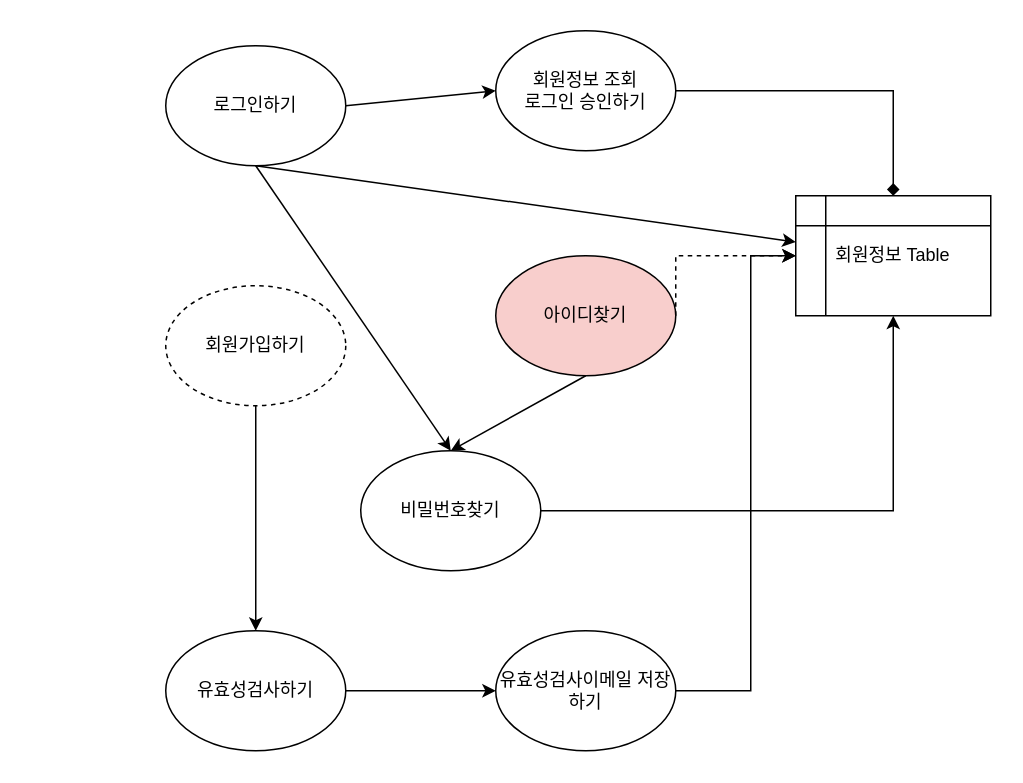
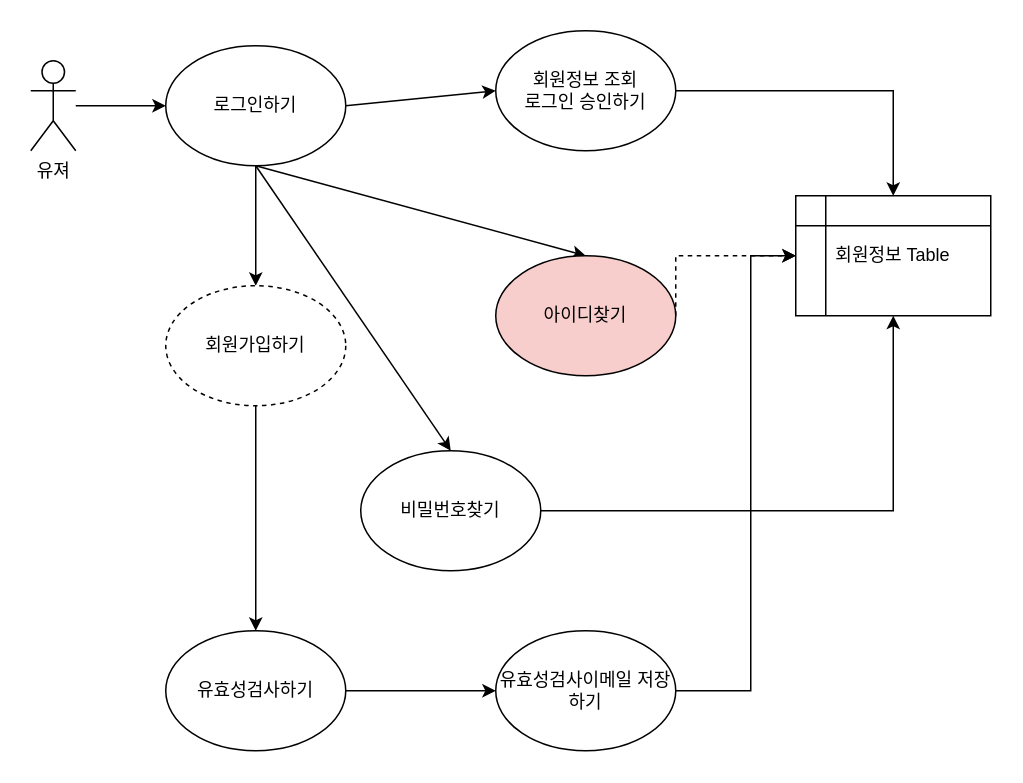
  <mxCell id="0" />
  <mxCell id="1" parent="0" />
- <mxCell id="5" style="rounded=0;orthogonalLoop=1;jettySize=auto;html=1;exitX=0.5;exitY=1;exitDx=0;exitDy=0;" edge="1" parent="1" source="8" target="20"><mxGeometry relative="1" as="geometry" /></mxCell>
+ <mxCell id="2" style="edgeStyle=orthogonalEdgeStyle;rounded=0;orthogonalLoop=1;jettySize=auto;html=1;entryX=0;entryY=0.5;entryDx=0;entryDy=0;" edge="1" parent="1" source="3" target="8"><mxGeometry relative="1" as="geometry" /></mxCell>
+ <mxCell id="3" value="유져" style="shape=umlActor;verticalLabelPosition=bottom;verticalAlign=top;html=1;outlineConnect=0;" vertex="1" parent="1"><mxGeometry x="20" y="40" width="30" height="60" as="geometry" /></mxCell>
+ <mxCell id="4" style="rounded=0;orthogonalLoop=1;jettySize=auto;html=1;entryX=0.5;entryY=0;entryDx=0;entryDy=0;" edge="1" parent="1" source="8" target="10"><mxGeometry relative="1" as="geometry" /></mxCell>
+ <mxCell id="5" style="rounded=0;orthogonalLoop=1;jettySize=auto;html=1;entryX=0.5;entryY=0;entryDx=0;entryDy=0;exitX=0.5;exitY=1;exitDx=0;exitDy=0;" edge="1" parent="1" source="8" target="13"><mxGeometry relative="1" as="geometry" /></mxCell>
  <mxCell id="6" style="rounded=0;orthogonalLoop=1;jettySize=auto;html=1;entryX=0.5;entryY=0;entryDx=0;entryDy=0;exitX=0.5;exitY=1;exitDx=0;exitDy=0;" edge="1" parent="1" source="8" target="15"><mxGeometry relative="1" as="geometry" /></mxCell>
  <mxCell id="7" style="rounded=0;orthogonalLoop=1;jettySize=auto;html=1;entryX=0;entryY=0.5;entryDx=0;entryDy=0;exitX=1;exitY=0.5;exitDx=0;exitDy=0;" edge="1" parent="1" source="8" target="22"><mxGeometry relative="1" as="geometry" /></mxCell>
  <mxCell id="8" value="로그인하기" style="ellipse;whiteSpace=wrap;html=1;" vertex="1" parent="1"><mxGeometry x="110" y="30" width="120" height="80" as="geometry" /></mxCell>
  <mxCell id="9" style="edgeStyle=orthogonalEdgeStyle;rounded=0;orthogonalLoop=1;jettySize=auto;html=1;entryX=0.5;entryY=0;entryDx=0;entryDy=0;" edge="1" parent="1" source="10" target="17"><mxGeometry relative="1" as="geometry" /></mxCell>
  <mxCell id="10" value="회원가입하기" style="ellipse;whiteSpace=wrap;html=1;dashed=1;" vertex="1" parent="1"><mxGeometry x="110" y="190" width="120" height="80" as="geometry" /></mxCell>
- <mxCell id="11" style="rounded=0;orthogonalLoop=1;jettySize=auto;html=1;entryX=0.5;entryY=0;entryDx=0;entryDy=0;exitX=0.5;exitY=1;exitDx=0;exitDy=0;" edge="1" parent="1" source="13" target="15"><mxGeometry relative="1" as="geometry" /></mxCell>
  <mxCell id="12" style="edgeStyle=orthogonalEdgeStyle;rounded=0;orthogonalLoop=1;jettySize=auto;html=1;entryX=0;entryY=0.5;entryDx=0;entryDy=0;exitX=1;exitY=0.5;exitDx=0;exitDy=0;dashed=1;" edge="1" parent="1" source="13" target="20"><mxGeometry relative="1" as="geometry"><Array as="points"><mxPoint x="450" y="170" /></Array></mxGeometry></mxCell>
  <mxCell id="13" value="아이디찾기" style="ellipse;whiteSpace=wrap;html=1;fillColor=#f8cecc;" vertex="1" parent="1"><mxGeometry x="330" y="170" width="120" height="80" as="geometry" /></mxCell>
  <mxCell id="14" style="edgeStyle=orthogonalEdgeStyle;rounded=0;orthogonalLoop=1;jettySize=auto;html=1;entryX=0.5;entryY=1;entryDx=0;entryDy=0;exitX=1;exitY=0.5;exitDx=0;exitDy=0;" edge="1" parent="1" source="15" target="20"><mxGeometry relative="1" as="geometry" /></mxCell>
  <mxCell id="15" value="비밀번호찾기" style="ellipse;whiteSpace=wrap;html=1;" vertex="1" parent="1"><mxGeometry x="240" y="300" width="120" height="80" as="geometry" /></mxCell>
  <mxCell id="16" style="edgeStyle=orthogonalEdgeStyle;rounded=0;orthogonalLoop=1;jettySize=auto;html=1;" edge="1" parent="1" source="17" target="19"><mxGeometry relative="1" as="geometry" /></mxCell>
  <mxCell id="17" value="유효성검사하기" style="ellipse;whiteSpace=wrap;html=1;" vertex="1" parent="1"><mxGeometry x="110" y="420" width="120" height="80" as="geometry" /></mxCell>
  <mxCell id="18" style="edgeStyle=orthogonalEdgeStyle;rounded=0;orthogonalLoop=1;jettySize=auto;html=1;entryX=0;entryY=0.5;entryDx=0;entryDy=0;" edge="1" parent="1" source="19" target="20"><mxGeometry relative="1" as="geometry"><Array as="points"><mxPoint x="500" y="460" /><mxPoint x="500" y="170" /></Array></mxGeometry></mxCell>
  <mxCell id="19" value="유효성검사이메일 저장하기" style="ellipse;whiteSpace=wrap;html=1;" vertex="1" parent="1"><mxGeometry x="330" y="420" width="120" height="80" as="geometry" /></mxCell>
  <mxCell id="20" value="회원정보 Table" style="shape=internalStorage;whiteSpace=wrap;html=1;backgroundOutline=1;" vertex="1" parent="1"><mxGeometry x="530" y="130" width="130" height="80" as="geometry" /></mxCell>
- <mxCell id="21" style="edgeStyle=orthogonalEdgeStyle;rounded=0;orthogonalLoop=1;jettySize=auto;html=1;entryX=0.5;entryY=0;entryDx=0;entryDy=0;exitX=1;exitY=0.5;exitDx=0;exitDy=0;endArrow=diamond;" edge="1" parent="1" source="22" target="20"><mxGeometry relative="1" as="geometry" /></mxCell>
+ <mxCell id="21" style="edgeStyle=orthogonalEdgeStyle;rounded=0;orthogonalLoop=1;jettySize=auto;html=1;entryX=0.5;entryY=0;entryDx=0;entryDy=0;exitX=1;exitY=0.5;exitDx=0;exitDy=0;" edge="1" parent="1" source="22" target="20"><mxGeometry relative="1" as="geometry" /></mxCell>
  <mxCell id="22" value="회원정보 조회&lt;br&gt;로그인 승인하기" style="ellipse;whiteSpace=wrap;html=1;" vertex="1" parent="1"><mxGeometry x="330" y="20" width="120" height="80" as="geometry" /></mxCell>
